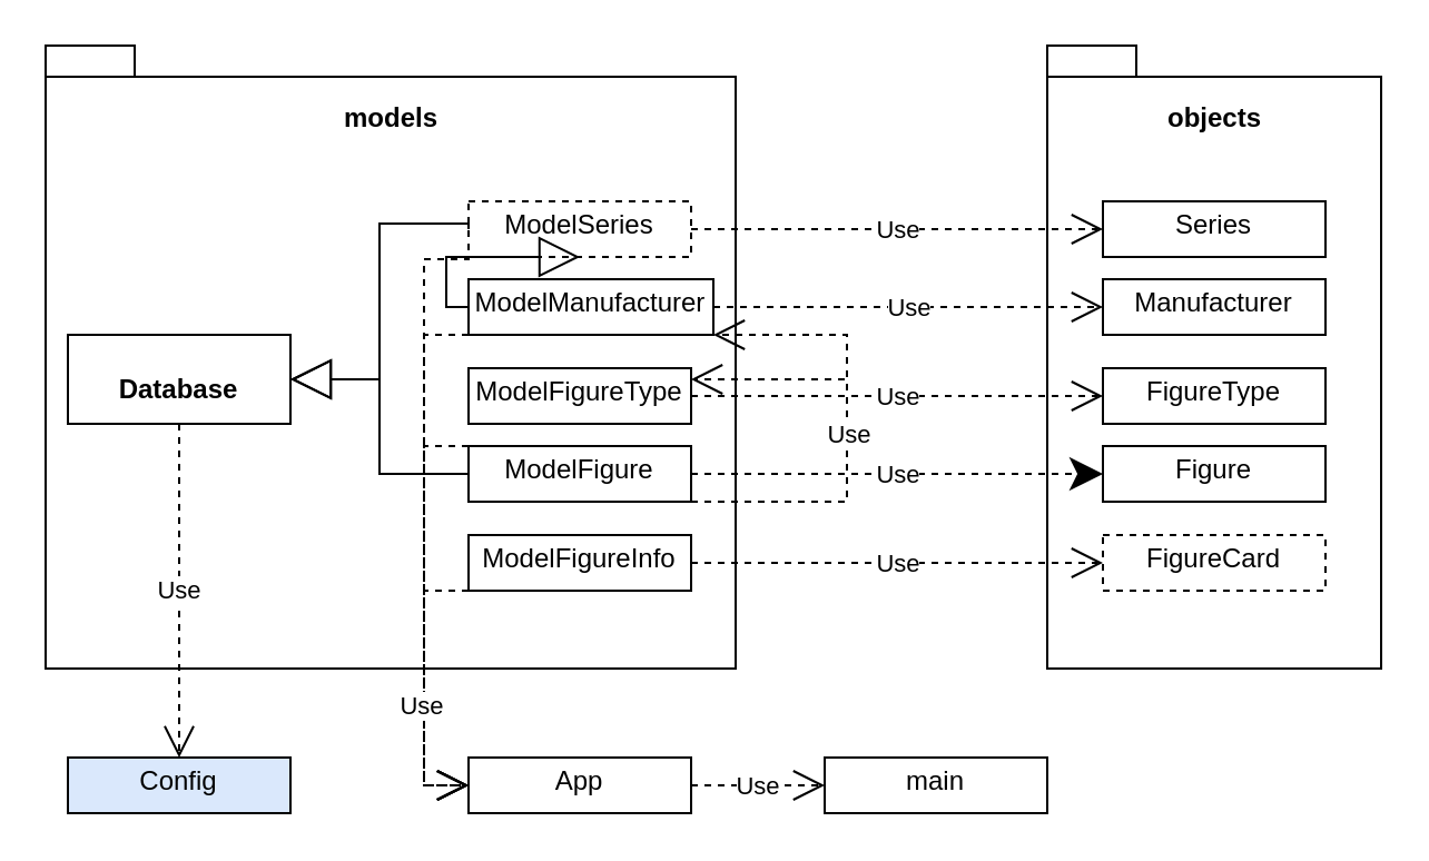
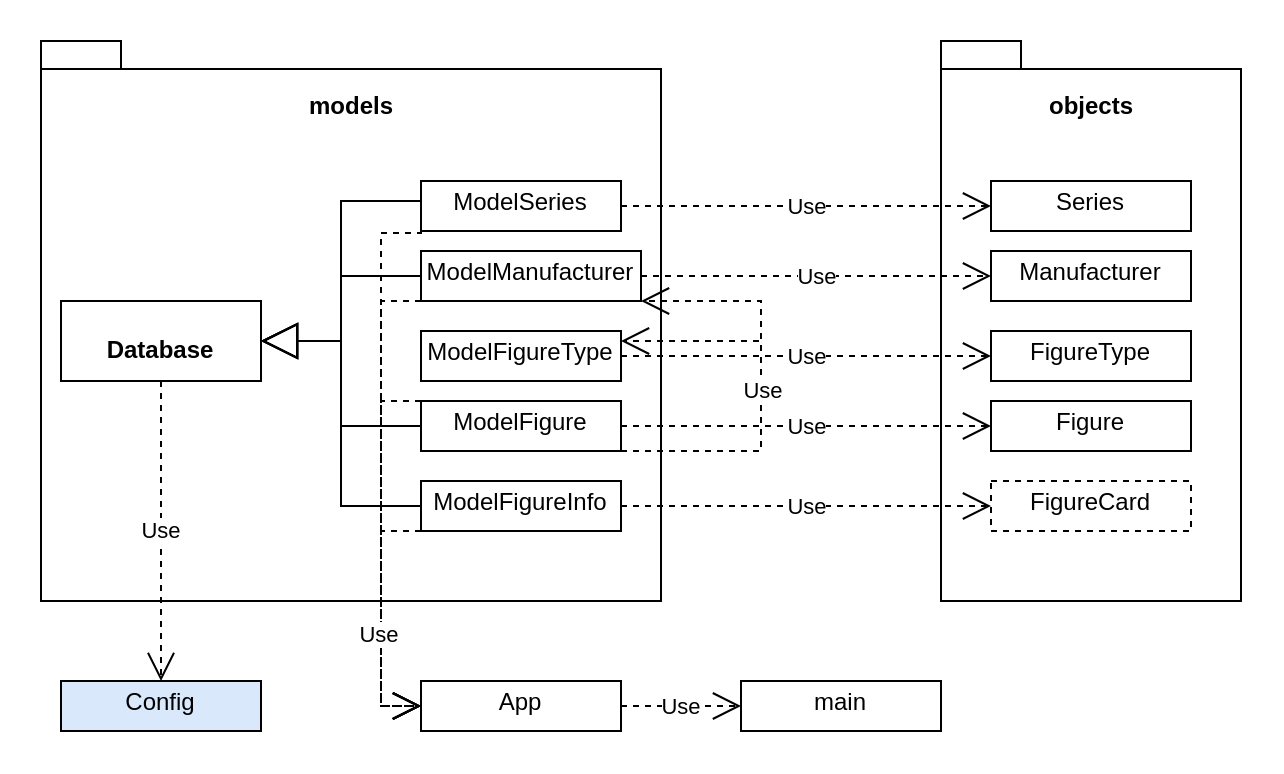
  <mxCell id="0" />
  <mxCell id="1" parent="0" />
  <mxCell id="2" value="" style="shape=folder;fontStyle=1;spacingTop=10;tabWidth=40;tabHeight=14;tabPosition=left;html=1;whiteSpace=wrap;" vertex="1" parent="1"><mxGeometry x="470" y="20" width="150" height="280" as="geometry" /></mxCell>
  <mxCell id="3" value="" style="shape=folder;fontStyle=1;spacingTop=10;tabWidth=40;tabHeight=14;tabPosition=left;html=1;whiteSpace=wrap;" vertex="1" parent="1"><mxGeometry x="20" y="20" width="310" height="280" as="geometry" /></mxCell>
  <mxCell id="4" value="models" style="text;align=center;fontStyle=1;verticalAlign=middle;spacingLeft=3;spacingRight=3;strokeColor=none;rotatable=0;points=[[0,0.5],[1,0.5]];portConstraint=eastwest;html=1;" vertex="1" parent="1"><mxGeometry x="135" y="40" width="80" height="26" as="geometry" /></mxCell>
  <mxCell id="5" value="&lt;p style=&quot;margin:0px;margin-top:4px;text-align:center;&quot;&gt;&lt;br&gt;&lt;b&gt;Database&lt;/b&gt;&lt;/p&gt;" style="verticalAlign=top;align=left;overflow=fill;fontSize=12;fontFamily=Helvetica;html=1;whiteSpace=wrap;" vertex="1" parent="1"><mxGeometry x="30" y="150" width="100" height="40" as="geometry" /></mxCell>
  <mxCell id="6" value="&lt;p style=&quot;margin:0px;margin-top:4px;text-align:center;&quot;&gt;ModelFigure&lt;/p&gt;" style="verticalAlign=top;align=left;overflow=fill;fontSize=12;fontFamily=Helvetica;html=1;whiteSpace=wrap;" vertex="1" parent="1"><mxGeometry x="210" y="200" width="100" height="25" as="geometry" /></mxCell>
  <mxCell id="7" value="&lt;p style=&quot;margin:0px;margin-top:4px;text-align:center;&quot;&gt;ModelFigureInfo&lt;/p&gt;" style="verticalAlign=top;align=left;overflow=fill;fontSize=12;fontFamily=Helvetica;html=1;whiteSpace=wrap;" vertex="1" parent="1"><mxGeometry x="210" y="240" width="100" height="25" as="geometry" /></mxCell>
- <mxCell id="8" value="&lt;p style=&quot;margin:0px;margin-top:4px;text-align:center;&quot;&gt;ModelSeries&lt;/p&gt;" style="verticalAlign=top;align=left;overflow=fill;fontSize=12;fontFamily=Helvetica;html=1;whiteSpace=wrap;dashed=1;" vertex="1" parent="1"><mxGeometry x="210" y="90" width="100" height="25" as="geometry" /></mxCell>
- <mxCell id="10" value="" style="endArrow=block;endSize=16;endFill=0;html=1;rounded=0;exitX=0;exitY=0.5;exitDx=0;exitDy=0;edgeStyle=orthogonalEdgeStyle;" edge="1" parent="1" source="14" target="8"><mxGeometry width="160" relative="1" as="geometry"><mxPoint x="210" y="15" as="sourcePoint" /><mxPoint x="335" y="-50" as="targetPoint" /></mxGeometry></mxCell>
+ <mxCell id="8" value="&lt;p style=&quot;margin:0px;margin-top:4px;text-align:center;&quot;&gt;ModelSeries&lt;/p&gt;" style="verticalAlign=top;align=left;overflow=fill;fontSize=12;fontFamily=Helvetica;html=1;whiteSpace=wrap;" vertex="1" parent="1"><mxGeometry x="210" y="90" width="100" height="25" as="geometry" /></mxCell>
+ <mxCell id="9" value="" style="endArrow=block;endSize=16;endFill=0;html=1;rounded=0;exitX=0;exitY=0.5;exitDx=0;exitDy=0;edgeStyle=orthogonalEdgeStyle;entryX=1;entryY=0.5;entryDx=0;entryDy=0;" edge="1" parent="1" source="7" target="5"><mxGeometry width="160" relative="1" as="geometry"><mxPoint x="90" y="15" as="sourcePoint" /><mxPoint x="80" y="190" as="targetPoint" /><Array as="points"><mxPoint x="170" y="253" /><mxPoint x="170" y="170" /></Array></mxGeometry></mxCell>
+ <mxCell id="10" value="" style="endArrow=block;endSize=16;endFill=0;html=1;rounded=0;entryX=1;entryY=0.5;entryDx=0;entryDy=0;exitX=0;exitY=0.5;exitDx=0;exitDy=0;edgeStyle=orthogonalEdgeStyle;" edge="1" parent="1" source="14" target="5"><mxGeometry width="160" relative="1" as="geometry"><mxPoint x="210" y="15" as="sourcePoint" /><mxPoint x="335" y="-50" as="targetPoint" /></mxGeometry></mxCell>
  <mxCell id="11" value="" style="endArrow=block;endSize=16;endFill=0;html=1;rounded=0;entryX=1;entryY=0.5;entryDx=0;entryDy=0;exitX=0;exitY=0.5;exitDx=0;exitDy=0;edgeStyle=orthogonalEdgeStyle;" edge="1" parent="1" source="8" target="5"><mxGeometry width="160" relative="1" as="geometry"><mxPoint x="455" y="15" as="sourcePoint" /><mxPoint x="335" y="-50" as="targetPoint" /><Array as="points"><mxPoint x="210" y="100" /><mxPoint x="170" y="100" /><mxPoint x="170" y="170" /></Array></mxGeometry></mxCell>
  <mxCell id="12" value="" style="endArrow=block;endSize=16;endFill=0;html=1;rounded=0;entryX=1;entryY=0.5;entryDx=0;entryDy=0;exitX=0;exitY=0.5;exitDx=0;exitDy=0;edgeStyle=orthogonalEdgeStyle;" edge="1" parent="1" source="6" target="5"><mxGeometry width="160" relative="1" as="geometry"><mxPoint x="235" y="330" as="sourcePoint" /><mxPoint x="80" y="190" as="targetPoint" /><Array as="points"><mxPoint x="170" y="213" /><mxPoint x="170" y="170" /></Array></mxGeometry></mxCell>
  <mxCell id="13" value="&lt;p style=&quot;margin:0px;margin-top:4px;text-align:center;&quot;&gt;ModelFigureType&lt;/p&gt;" style="verticalAlign=top;align=left;overflow=fill;fontSize=12;fontFamily=Helvetica;html=1;whiteSpace=wrap;" vertex="1" parent="1"><mxGeometry x="210" y="165" width="100" height="25" as="geometry" /></mxCell>
  <mxCell id="14" value="&lt;p style=&quot;margin:0px;margin-top:4px;text-align:center;&quot;&gt;ModelManufacturer&lt;/p&gt;" style="verticalAlign=top;align=left;overflow=fill;fontSize=12;fontFamily=Helvetica;html=1;whiteSpace=wrap;" vertex="1" parent="1"><mxGeometry x="210" y="125" width="110" height="25" as="geometry" /></mxCell>
  <mxCell id="15" value="&lt;p style=&quot;margin:0px;margin-top:4px;text-align:center;&quot;&gt;Figure&lt;/p&gt;&lt;p style=&quot;margin:0px;margin-top:4px;text-align:center;&quot;&gt;&lt;br&gt;&lt;/p&gt;" style="verticalAlign=top;align=left;overflow=fill;fontSize=12;fontFamily=Helvetica;html=1;whiteSpace=wrap;" vertex="1" parent="1"><mxGeometry x="495" y="200" width="100" height="25" as="geometry" /></mxCell>
  <mxCell id="16" value="&lt;p style=&quot;margin:0px;margin-top:4px;text-align:center;&quot;&gt;FigureCard&lt;/p&gt;" style="verticalAlign=top;align=left;overflow=fill;fontSize=12;fontFamily=Helvetica;html=1;whiteSpace=wrap;dashed=1;" vertex="1" parent="1"><mxGeometry x="495" y="240" width="100" height="25" as="geometry" /></mxCell>
  <mxCell id="17" value="&lt;p style=&quot;margin:0px;margin-top:4px;text-align:center;&quot;&gt;FigureType&lt;/p&gt;" style="verticalAlign=top;align=left;overflow=fill;fontSize=12;fontFamily=Helvetica;html=1;whiteSpace=wrap;" vertex="1" parent="1"><mxGeometry x="495" y="165" width="100" height="25" as="geometry" /></mxCell>
  <mxCell id="18" value="&lt;p style=&quot;margin:0px;margin-top:4px;text-align:center;&quot;&gt;Manufacturer&lt;/p&gt;" style="verticalAlign=top;align=left;overflow=fill;fontSize=12;fontFamily=Helvetica;html=1;whiteSpace=wrap;" vertex="1" parent="1"><mxGeometry x="495" y="125" width="100" height="25" as="geometry" /></mxCell>
  <mxCell id="19" value="&lt;p style=&quot;margin:0px;margin-top:4px;text-align:center;&quot;&gt;Series&lt;/p&gt;" style="verticalAlign=top;align=left;overflow=fill;fontSize=12;fontFamily=Helvetica;html=1;whiteSpace=wrap;" vertex="1" parent="1"><mxGeometry x="495" y="90" width="100" height="25" as="geometry" /></mxCell>
  <mxCell id="20" value="Use" style="endArrow=open;endSize=12;dashed=1;html=1;rounded=0;exitX=1;exitY=0.5;exitDx=0;exitDy=0;entryX=0;entryY=0.5;entryDx=0;entryDy=0;" edge="1" parent="1" source="8" target="19"><mxGeometry width="160" relative="1" as="geometry"><mxPoint x="300" y="290" as="sourcePoint" /><mxPoint x="460" y="290" as="targetPoint" /></mxGeometry></mxCell>
  <mxCell id="21" value="Use" style="endArrow=open;endSize=12;dashed=1;html=1;rounded=0;exitX=1;exitY=0.5;exitDx=0;exitDy=0;entryX=0;entryY=0.5;entryDx=0;entryDy=0;" edge="1" parent="1" source="14" target="18"><mxGeometry width="160" relative="1" as="geometry"><mxPoint x="320" y="113" as="sourcePoint" /><mxPoint x="440" y="113" as="targetPoint" /></mxGeometry></mxCell>
  <mxCell id="22" value="Use" style="endArrow=open;endSize=12;dashed=1;html=1;rounded=0;exitX=1;exitY=0.5;exitDx=0;exitDy=0;entryX=0;entryY=0.5;entryDx=0;entryDy=0;" edge="1" parent="1" source="13" target="17"><mxGeometry width="160" relative="1" as="geometry"><mxPoint x="330" y="123" as="sourcePoint" /><mxPoint x="450" y="123" as="targetPoint" /></mxGeometry></mxCell>
- <mxCell id="23" value="Use" style="endArrow=classic;endSize=12;dashed=1;html=1;rounded=0;exitX=1;exitY=0.5;exitDx=0;exitDy=0;entryX=0;entryY=0.5;entryDx=0;entryDy=0;" edge="1" parent="1" source="6" target="15"><mxGeometry width="160" relative="1" as="geometry"><mxPoint x="340" y="133" as="sourcePoint" /><mxPoint x="460" y="133" as="targetPoint" /></mxGeometry></mxCell>
+ <mxCell id="23" value="Use" style="endArrow=open;endSize=12;dashed=1;html=1;rounded=0;exitX=1;exitY=0.5;exitDx=0;exitDy=0;entryX=0;entryY=0.5;entryDx=0;entryDy=0;" edge="1" parent="1" source="6" target="15"><mxGeometry width="160" relative="1" as="geometry"><mxPoint x="340" y="133" as="sourcePoint" /><mxPoint x="460" y="133" as="targetPoint" /></mxGeometry></mxCell>
  <mxCell id="24" value="Use" style="endArrow=open;endSize=12;dashed=1;html=1;rounded=0;exitX=1;exitY=0.5;exitDx=0;exitDy=0;entryX=0;entryY=0.5;entryDx=0;entryDy=0;" edge="1" parent="1" source="7" target="16"><mxGeometry width="160" relative="1" as="geometry"><mxPoint x="320" y="223" as="sourcePoint" /><mxPoint x="440" y="223" as="targetPoint" /></mxGeometry></mxCell>
  <mxCell id="25" value="objects" style="text;align=center;fontStyle=1;verticalAlign=middle;spacingLeft=3;spacingRight=3;strokeColor=none;rotatable=0;points=[[0,0.5],[1,0.5]];portConstraint=eastwest;html=1;" vertex="1" parent="1"><mxGeometry x="505" y="40" width="80" height="26" as="geometry" /></mxCell>
  <mxCell id="26" value="" style="endArrow=open;endSize=12;dashed=1;html=1;rounded=0;exitX=1;exitY=1;exitDx=0;exitDy=0;edgeStyle=orthogonalEdgeStyle;" edge="1" parent="1" source="6"><mxGeometry x="0.07" width="160" relative="1" as="geometry"><mxPoint x="270" y="210" as="sourcePoint" /><mxPoint x="310" y="170" as="targetPoint" /><Array as="points"><mxPoint x="380" y="225" /><mxPoint x="380" y="170" /></Array><mxPoint as="offset" /></mxGeometry></mxCell>
  <mxCell id="27" value="" style="endArrow=open;endSize=12;dashed=1;html=1;rounded=0;exitX=1;exitY=1;exitDx=0;exitDy=0;edgeStyle=orthogonalEdgeStyle;entryX=1;entryY=1;entryDx=0;entryDy=0;" edge="1" parent="1" source="6" target="14"><mxGeometry x="0.07" width="160" relative="1" as="geometry"><mxPoint x="320" y="235" as="sourcePoint" /><mxPoint x="320" y="180" as="targetPoint" /><Array as="points"><mxPoint x="380" y="225" /><mxPoint x="380" y="150" /></Array><mxPoint as="offset" /></mxGeometry></mxCell>
  <mxCell id="28" value="Use" style="edgeLabel;html=1;align=center;verticalAlign=middle;resizable=0;points=[];" vertex="1" connectable="0" parent="27"><mxGeometry x="-0.015" relative="1" as="geometry"><mxPoint as="offset" /></mxGeometry></mxCell>
  <mxCell id="29" value="&lt;p style=&quot;margin:0px;margin-top:4px;text-align:center;&quot;&gt;Config&lt;/p&gt;" style="verticalAlign=top;align=left;overflow=fill;fontSize=12;fontFamily=Helvetica;html=1;whiteSpace=wrap;fillColor=#dae8fc;" vertex="1" parent="1"><mxGeometry x="30" y="340" width="100" height="25" as="geometry" /></mxCell>
  <mxCell id="30" value="Use" style="endArrow=open;endSize=12;dashed=1;html=1;rounded=0;entryX=0.5;entryY=0;entryDx=0;entryDy=0;exitX=0.5;exitY=1;exitDx=0;exitDy=0;" edge="1" parent="1" source="5" target="29"><mxGeometry width="160" relative="1" as="geometry"><mxPoint x="30" y="240" as="sourcePoint" /><mxPoint x="190" y="240" as="targetPoint" /></mxGeometry></mxCell>
  <mxCell id="31" value="&lt;p style=&quot;margin:0px;margin-top:4px;text-align:center;&quot;&gt;App&lt;/p&gt;" style="verticalAlign=top;align=left;overflow=fill;fontSize=12;fontFamily=Helvetica;html=1;whiteSpace=wrap;" vertex="1" parent="1"><mxGeometry x="210" y="340" width="100" height="25" as="geometry" /></mxCell>
  <mxCell id="32" value="" style="endArrow=open;endSize=12;dashed=1;html=1;rounded=0;exitX=0;exitY=1;exitDx=0;exitDy=0;entryX=0;entryY=0.5;entryDx=0;entryDy=0;edgeStyle=orthogonalEdgeStyle;" edge="1" parent="1" source="8" target="31"><mxGeometry width="160" relative="1" as="geometry"><mxPoint x="110" y="240" as="sourcePoint" /><mxPoint x="270" y="240" as="targetPoint" /><Array as="points"><mxPoint x="190" y="116" /><mxPoint x="190" y="352" /></Array></mxGeometry></mxCell>
  <mxCell id="33" value="" style="endArrow=open;endSize=12;dashed=1;html=1;rounded=0;exitX=0;exitY=1;exitDx=0;exitDy=0;entryX=0;entryY=0.5;entryDx=0;entryDy=0;edgeStyle=orthogonalEdgeStyle;" edge="1" parent="1" source="14" target="31"><mxGeometry width="160" relative="1" as="geometry"><mxPoint x="120" y="240" as="sourcePoint" /><mxPoint x="280" y="240" as="targetPoint" /><Array as="points"><mxPoint x="190" y="150" /><mxPoint x="190" y="353" /></Array></mxGeometry></mxCell>
  <mxCell id="34" value="" style="endArrow=open;endSize=12;dashed=1;html=1;rounded=0;exitX=0;exitY=1;exitDx=0;exitDy=0;entryX=0;entryY=0.5;entryDx=0;entryDy=0;edgeStyle=orthogonalEdgeStyle;" edge="1" parent="1" source="7" target="31"><mxGeometry x="0.019" y="10" width="160" relative="1" as="geometry"><mxPoint x="120" y="240" as="sourcePoint" /><mxPoint x="280" y="240" as="targetPoint" /><Array as="points"><mxPoint x="190" y="265" /><mxPoint x="190" y="353" /></Array><mxPoint as="offset" /></mxGeometry></mxCell>
  <mxCell id="35" value="" style="endArrow=open;endSize=12;dashed=1;html=1;rounded=0;exitX=0;exitY=0;exitDx=0;exitDy=0;entryX=0;entryY=0.5;entryDx=0;entryDy=0;edgeStyle=orthogonalEdgeStyle;" edge="1" parent="1" source="6" target="31"><mxGeometry x="0.039" y="10" width="160" relative="1" as="geometry"><mxPoint x="150" y="200" as="sourcePoint" /><mxPoint x="310" y="200" as="targetPoint" /><Array as="points"><mxPoint x="190" y="200" /><mxPoint x="190" y="353" /></Array><mxPoint as="offset" /></mxGeometry></mxCell>
  <mxCell id="36" value="Use" style="edgeLabel;html=1;align=center;verticalAlign=middle;resizable=0;points=[];" vertex="1" connectable="0" parent="35"><mxGeometry x="0.428" y="-2" relative="1" as="geometry"><mxPoint as="offset" /></mxGeometry></mxCell>
  <mxCell id="37" value="&lt;p style=&quot;margin:0px;margin-top:4px;text-align:center;&quot;&gt;main&lt;/p&gt;" style="verticalAlign=top;align=left;overflow=fill;fontSize=12;fontFamily=Helvetica;html=1;whiteSpace=wrap;" vertex="1" parent="1"><mxGeometry x="370" y="340" width="100" height="25" as="geometry" /></mxCell>
  <mxCell id="38" value="Use" style="endArrow=open;endSize=12;dashed=1;html=1;rounded=0;exitX=1;exitY=0.5;exitDx=0;exitDy=0;entryX=0;entryY=0.5;entryDx=0;entryDy=0;" edge="1" parent="1" source="31" target="37"><mxGeometry width="160" relative="1" as="geometry"><mxPoint x="280" y="110" as="sourcePoint" /><mxPoint x="440" y="110" as="targetPoint" /></mxGeometry></mxCell>
